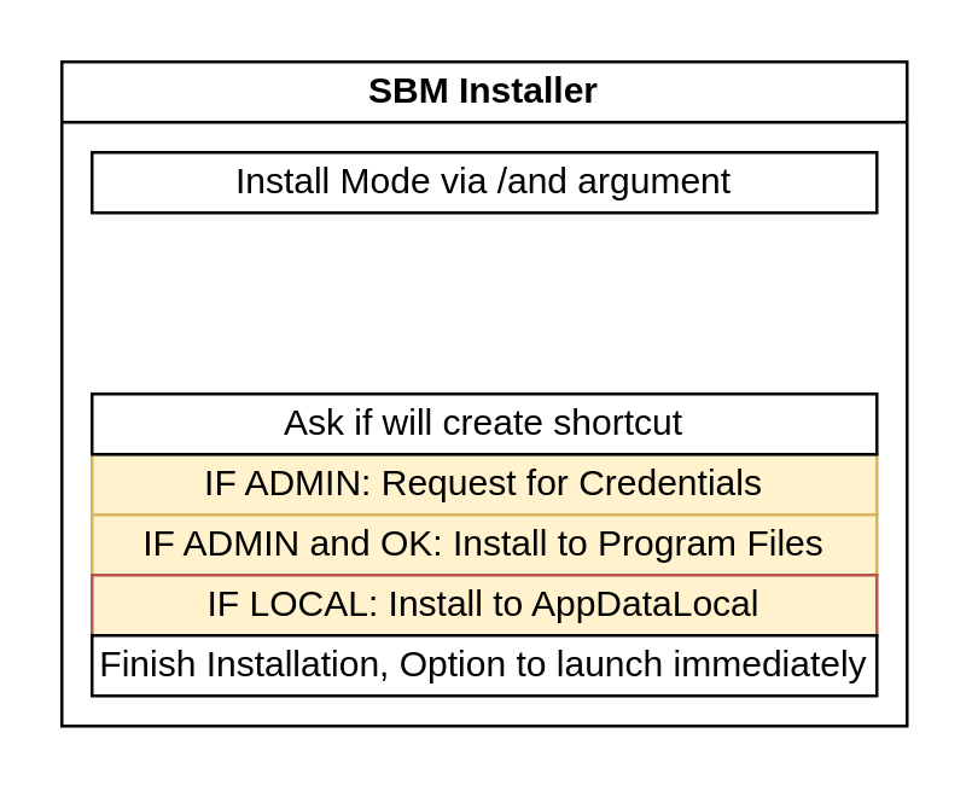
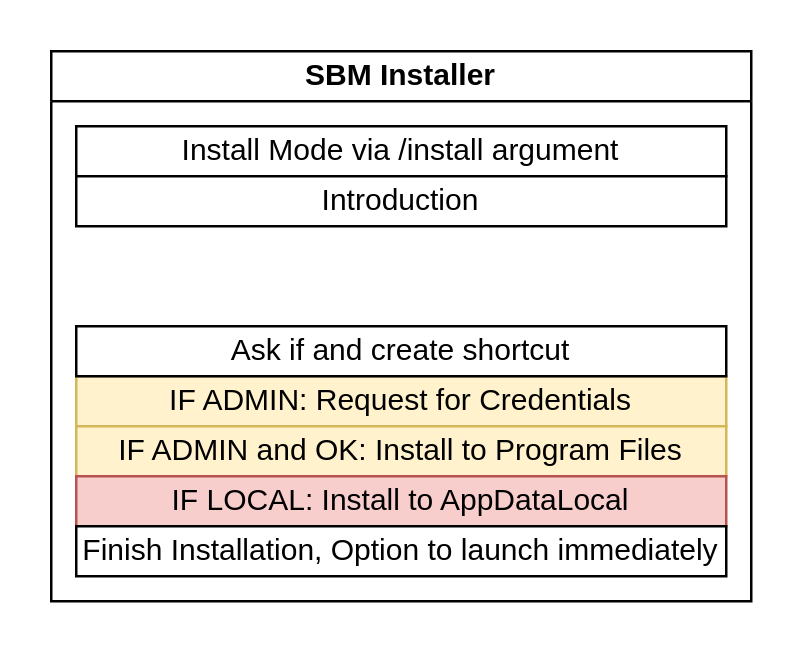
  <mxCell id="0" />
  <mxCell id="1" parent="0" />
  <mxCell id="2" value="SBM Installer" style="swimlane;whiteSpace=wrap;html=1;startSize=20;" vertex="1" parent="1"><mxGeometry x="20" y="20" width="280" height="220" as="geometry" /></mxCell>
- <mxCell id="3" value="Install Mode via /and argument" style="rounded=0;whiteSpace=wrap;html=1;" vertex="1" parent="2"><mxGeometry x="10" y="30" width="260" height="20" as="geometry" /></mxCell>
+ <mxCell id="3" value="Install Mode via /install argument" style="rounded=0;whiteSpace=wrap;html=1;" vertex="1" parent="2"><mxGeometry x="10" y="30" width="260" height="20" as="geometry" /></mxCell>
+ <mxCell id="4" value="Introduction" style="rounded=0;whiteSpace=wrap;html=1;" vertex="1" parent="2"><mxGeometry x="10" y="50" width="260" height="20" as="geometry" /></mxCell>
  <mxCell id="5" value="IF ADMIN: Request for Credentials" style="rounded=0;whiteSpace=wrap;html=1;fillColor=#fff2cc;strokeColor=#d6b656;" vertex="1" parent="2"><mxGeometry x="10" y="130" width="260" height="20" as="geometry" /></mxCell>
  <mxCell id="6" value="IF ADMIN and OK: Install to Program Files" style="rounded=0;whiteSpace=wrap;html=1;fillColor=#fff2cc;strokeColor=#d6b656;" vertex="1" parent="2"><mxGeometry x="10" y="150" width="260" height="20" as="geometry" /></mxCell>
- <mxCell id="7" value="IF LOCAL: Install to AppDataLocal" style="rounded=0;whiteSpace=wrap;html=1;fillColor=#fff2cc;strokeColor=#b85450;" vertex="1" parent="2"><mxGeometry x="10" y="170" width="260" height="20" as="geometry" /></mxCell>
+ <mxCell id="7" value="IF LOCAL: Install to AppDataLocal" style="rounded=0;whiteSpace=wrap;html=1;fillColor=#f8cecc;strokeColor=#b85450;" vertex="1" parent="2"><mxGeometry x="10" y="170" width="260" height="20" as="geometry" /></mxCell>
  <mxCell id="8" value="Finish Installation, Option to launch immediately" style="rounded=0;whiteSpace=wrap;html=1;" vertex="1" parent="2"><mxGeometry x="10" y="190" width="260" height="20" as="geometry" /></mxCell>
- <mxCell id="9" value="Ask if will create shortcut" style="rounded=0;whiteSpace=wrap;html=1;" vertex="1" parent="2"><mxGeometry x="10" y="110" width="260" height="20" as="geometry" /></mxCell>
+ <mxCell id="9" value="Ask if and create shortcut" style="rounded=0;whiteSpace=wrap;html=1;" vertex="1" parent="2"><mxGeometry x="10" y="110" width="260" height="20" as="geometry" /></mxCell>
